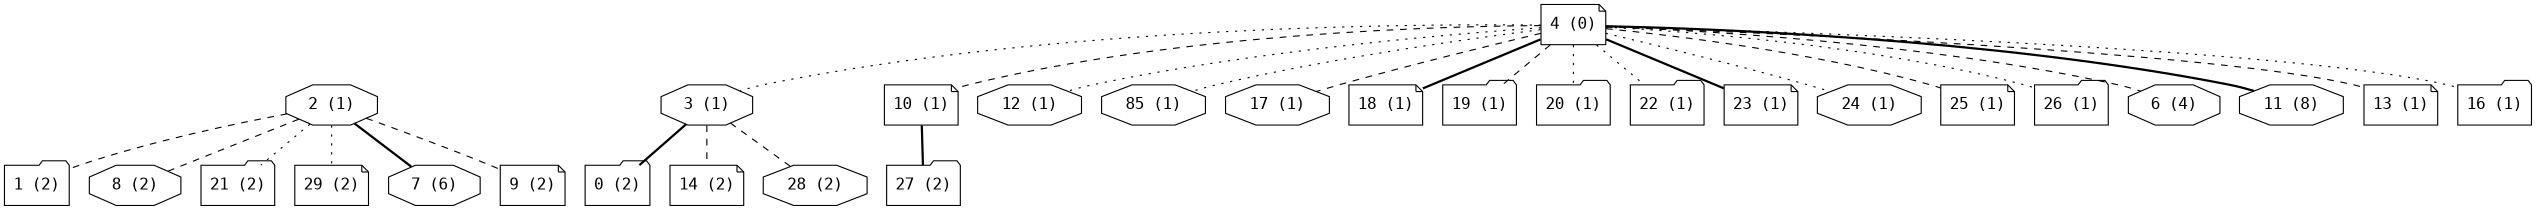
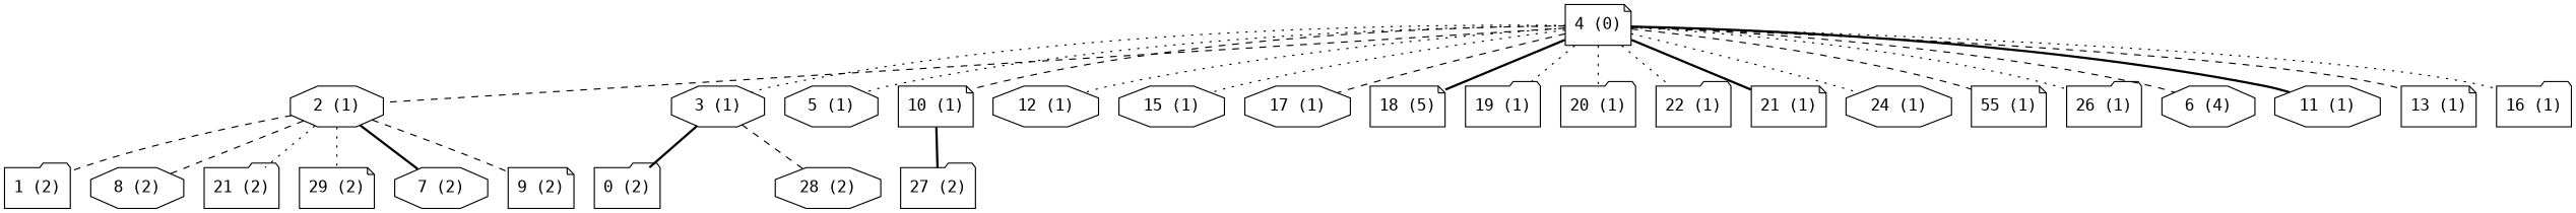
  graph {
    fontname="DejaVu Sans Mono"
    node [fontname="DejaVu Sans Mono" shape=octagon]
    edge [fontname="DejaVu Sans Mono" style=dotted]
    n1 [label="2 (1)"]
    n2 [label="1 (2)" shape=folder]
    n3 [label="8 (2)"]
    n4 [label="21 (2)" shape=folder]
    n5 [label="29 (2)" shape=note]
-   n6 [label="7 (6)"]
+   n6 [label="7 (2)"]
    n7 [label="9 (2)" shape=note]
    n8 [label="4 (0)" shape=note]
    n9 [label="3 (1)"]
+   n10 [label="5 (1)"]
    n11 [label="10 (1)" shape=note]
    n12 [label="12 (1)"]
-   n13 [label="85 (1)"]
+   n13 [label="15 (1)"]
    n14 [label="17 (1)"]
-   n15 [label="18 (1)" shape=note]
+   n15 [label="18 (5)" shape=note]
    n16 [label="19 (1)" shape=folder]
    n17 [label="20 (1)" shape=folder]
    n18 [label="22 (1)" shape=folder]
-   n19 [label="23 (1)" shape=note]
+   n19 [label="21 (1)" shape=note]
    n20 [label="24 (1)"]
-   n21 [label="25 (1)" shape=note]
+   n21 [label="55 (1)" shape=note]
    n22 [label="26 (1)" shape=folder]
    n23 [label="6 (4)"]
-   n24 [label="11 (8)"]
+   n24 [label="11 (1)"]
    n25 [label="13 (1)" shape=note]
    n26 [label="16 (1)" shape=folder]
    n27 [label="0 (2)" shape=folder]
-   n28 [label="14 (2)" shape=note]
    n29 [label="28 (2)"]
    n30 [label="27 (2)" shape=folder]
    n1 -- n2 [style=dashed]
    n1 -- n3 [style=dashed]
    n1 -- n4
    n1 -- n5
    n1 -- n6 [style=bold]
    n1 -- n7 [style=dashed]
+   n8 -- n1 [style=dashed]
    n8 -- n9
+   n8 -- n10
    n8 -- n11 [style=dashed]
    n8 -- n12
    n8 -- n13
    n8 -- n14 [style=dashed]
    n8 -- n15 [style=bold]
-   n8 -- n16 [style=dashed]
+   n8 -- n16
    n8 -- n17
    n8 -- n18
    n8 -- n19 [style=bold]
    n8 -- n20
    n8 -- n21 [style=dashed]
    n8 -- n22
    n8 -- n23 [style=dashed]
    n8 -- n24 [style=bold]
    n8 -- n25 [style=dashed]
    n8 -- n26
    n9 -- n27 [style=bold]
-   n9 -- n28 [style=dashed]
    n9 -- n29 [style=dashed]
    n11 -- n30 [style=bold]
  }
